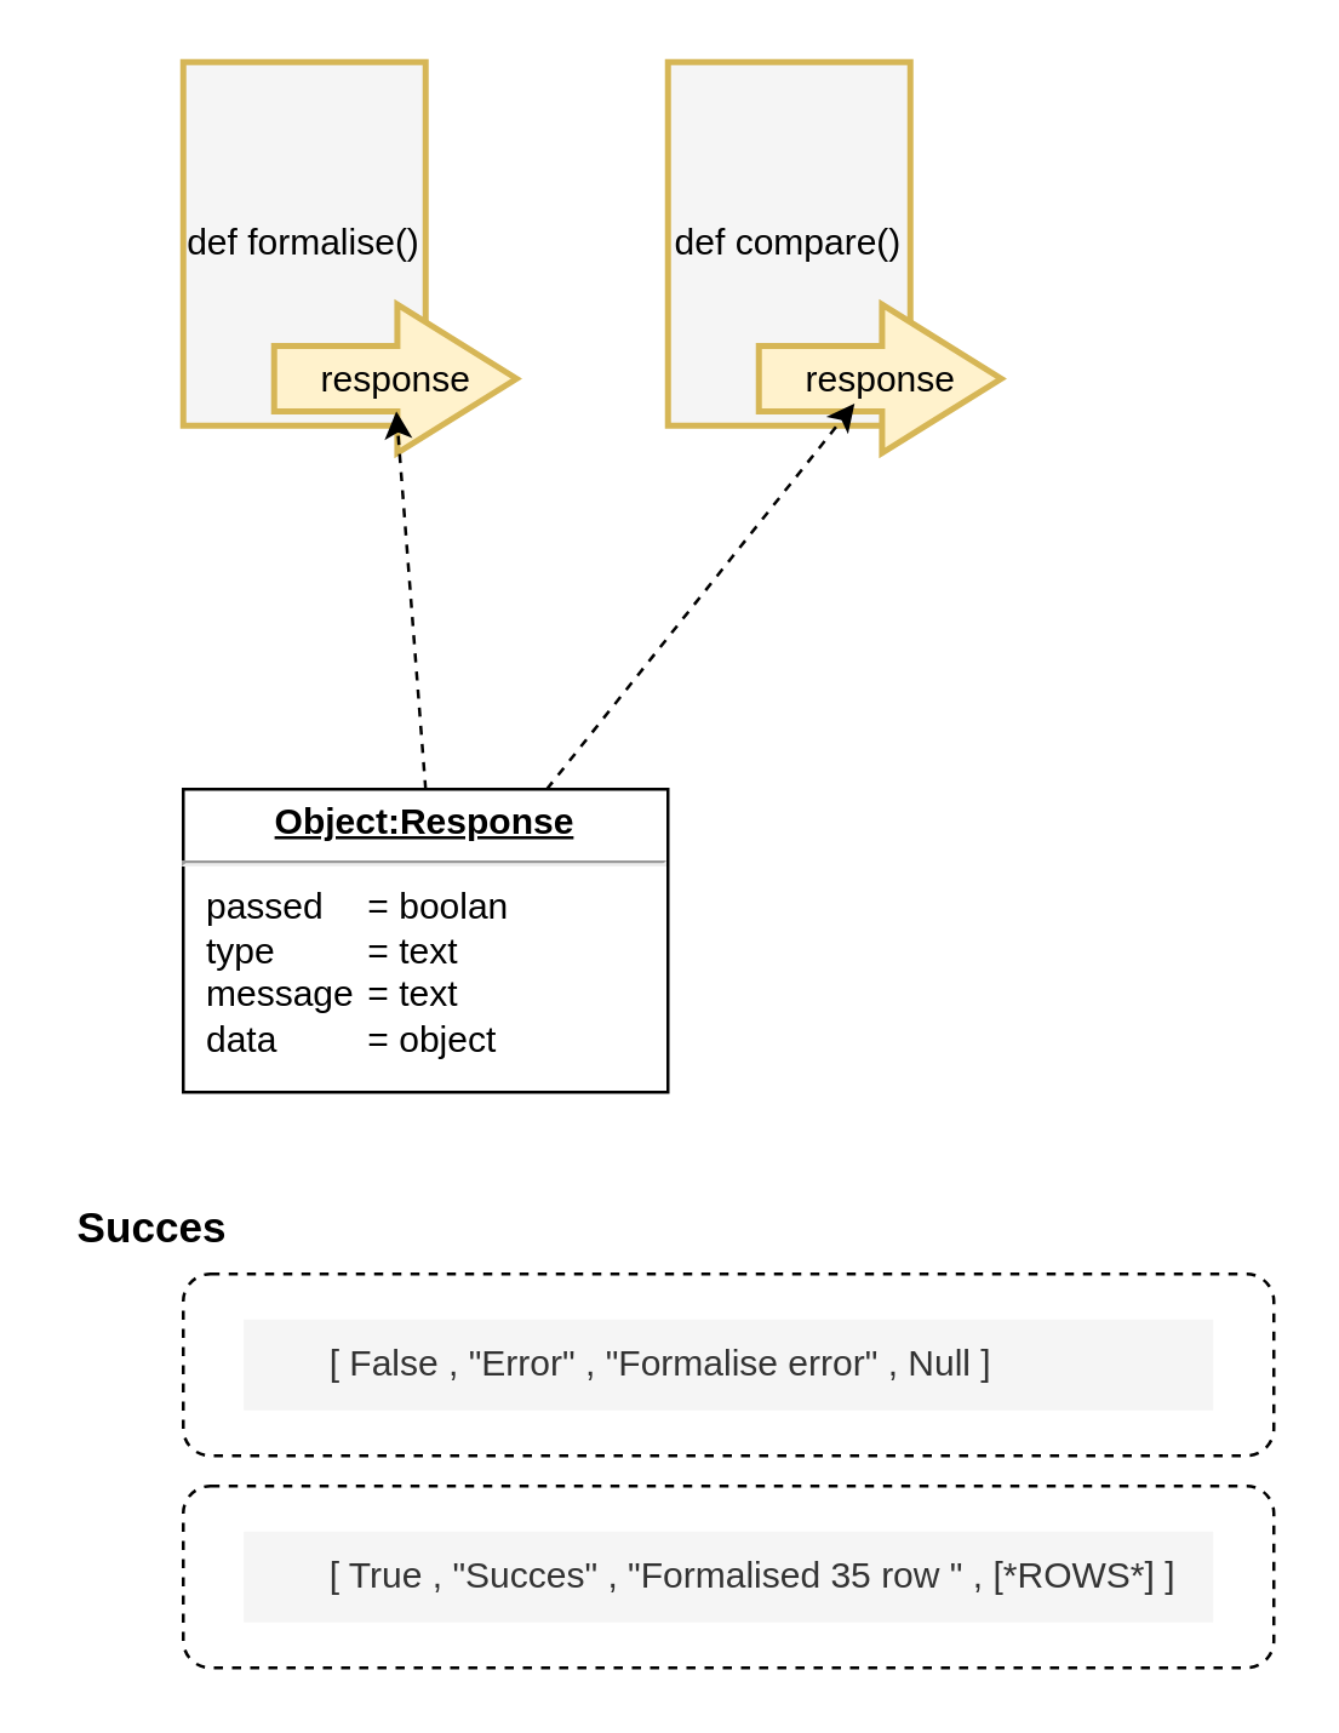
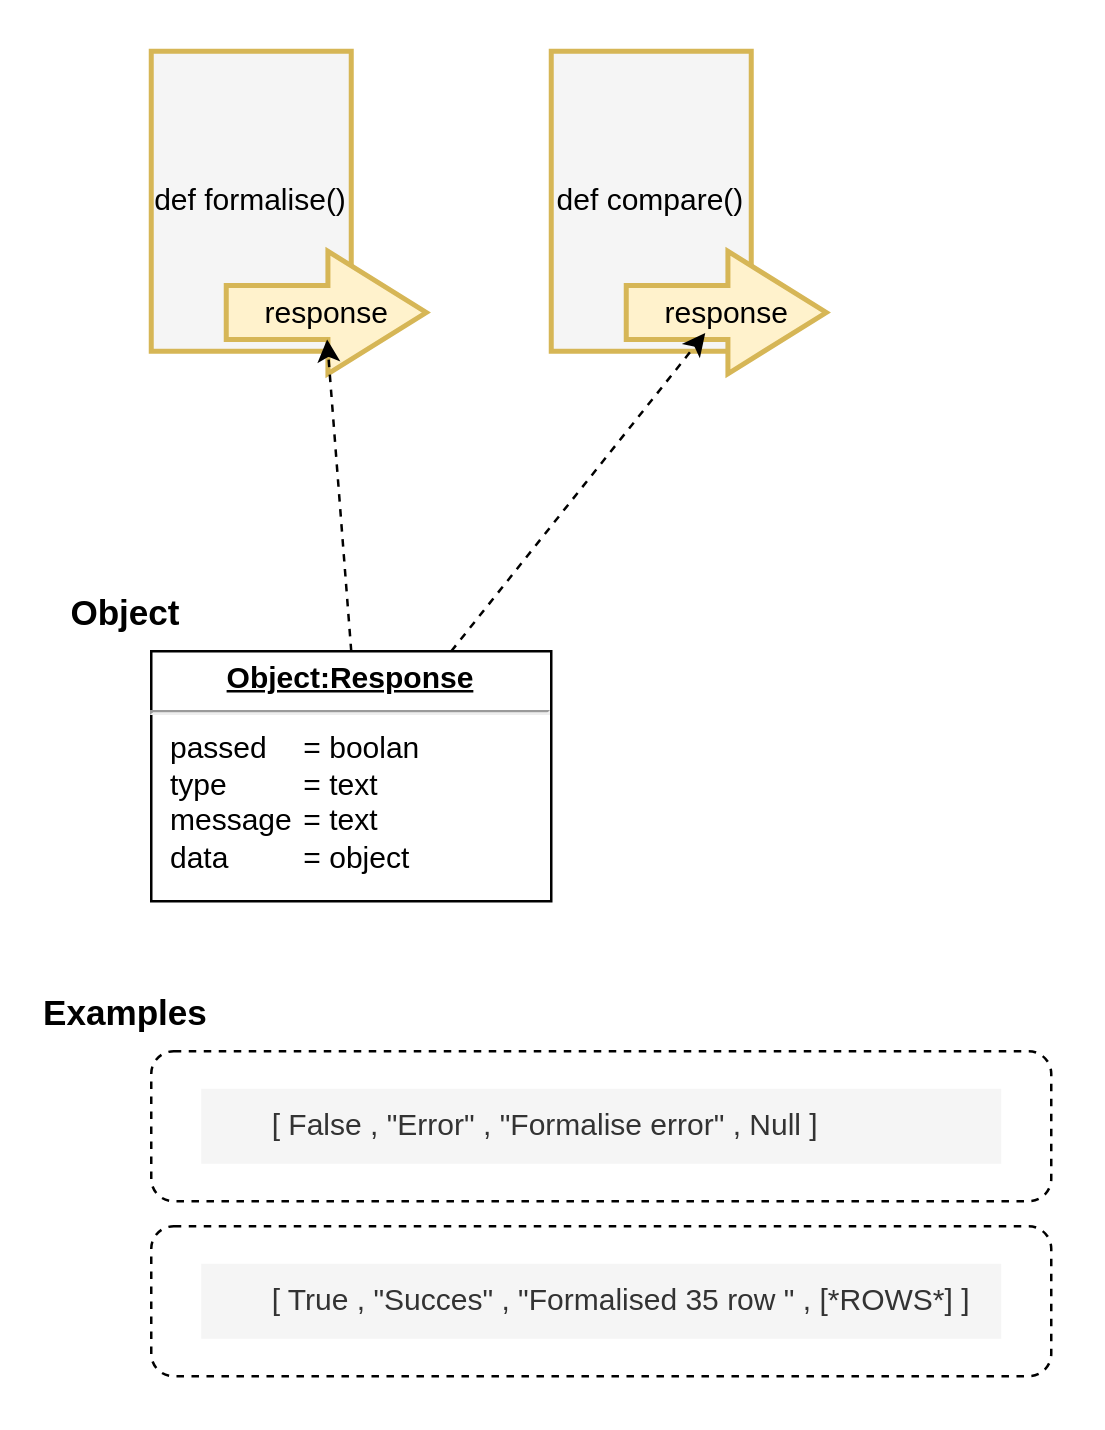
  <mxCell id="0" />
  <mxCell id="1" parent="0" />
  <mxCell id="2" value="def compare()" style="rounded=0;whiteSpace=wrap;html=1;fillColor=#f5f5f5;strokeColor=#d6b656;strokeWidth=2;" vertex="1" parent="1"><mxGeometry x="220" y="20" width="80" height="120" as="geometry" /></mxCell>
  <mxCell id="3" value="response" style="html=1;shadow=0;dashed=0;align=center;verticalAlign=middle;shape=mxgraph.arrows2.arrow;dy=0.56;dx=39.33;notch=0;fillColor=#fff2cc;strokeColor=#d6b656;strokeWidth=2;" vertex="1" parent="1"><mxGeometry x="250" y="100" width="80" height="49" as="geometry" /></mxCell>
  <mxCell id="4" value="def formalise()" style="rounded=0;whiteSpace=wrap;html=1;fillColor=#f5f5f5;strokeColor=#d6b656;strokeWidth=2;" vertex="1" parent="1"><mxGeometry y="20" width="80" height="120" as="geometry" x="60" /></mxCell>
  <mxCell id="5" value="response" style="html=1;shadow=0;dashed=0;align=center;verticalAlign=middle;shape=mxgraph.arrows2.arrow;dy=0.56;dx=39.33;notch=0;fillColor=#fff2cc;strokeColor=#d6b656;strokeWidth=2;" vertex="1" parent="1"><mxGeometry x="90" y="100" width="80" height="49" as="geometry" /></mxCell>
  <mxCell id="6" value="&lt;p style=&quot;margin:0px;margin-top:4px;text-align:center;text-decoration:underline;&quot;&gt;&lt;b&gt;Object:Response&lt;/b&gt;&lt;/p&gt;&lt;hr&gt;&lt;p style=&quot;margin:0px;margin-left:8px;&quot;&gt;passed&lt;span style=&quot;white-space: pre;&quot;&gt;&#09;&lt;/span&gt;= boolan&lt;/p&gt;&lt;p style=&quot;margin:0px;margin-left:8px;&quot;&gt;type&lt;span style=&quot;white-space: pre;&quot;&gt;&#09;&lt;/span&gt;&lt;span style=&quot;white-space: pre;&quot;&gt;&#09;&lt;/span&gt;= text&lt;br&gt;&lt;/p&gt;&lt;p style=&quot;margin:0px;margin-left:8px;&quot;&gt;message&lt;span style=&quot;white-space: pre;&quot;&gt;&#09;&lt;/span&gt;= text&lt;br&gt;data&lt;span style=&quot;white-space: pre;&quot;&gt;&#09;&lt;/span&gt;&lt;span style=&quot;white-space: pre;&quot;&gt;&#09;&lt;/span&gt;= object&lt;br&gt;&lt;/p&gt;" style="verticalAlign=top;align=left;overflow=fill;fontSize=12;fontFamily=Helvetica;html=1;whiteSpace=wrap;" vertex="1" parent="1"><mxGeometry y="260" width="160" height="100" as="geometry" x="60" /></mxCell>
  <mxCell id="7" style="rounded=0;orthogonalLoop=1;jettySize=auto;html=1;entryX=0.395;entryY=0.668;entryDx=0;entryDy=0;entryPerimeter=0;exitX=0.75;exitY=0;exitDx=0;exitDy=0;dashed=1;" edge="1" parent="1" source="6" target="3"><mxGeometry relative="1" as="geometry" /></mxCell>
  <mxCell id="8" style="rounded=0;orthogonalLoop=1;jettySize=auto;html=1;entryX=0;entryY=0;entryDx=40.335;entryDy=35.28;entryPerimeter=0;exitX=0.5;exitY=0;exitDx=0;exitDy=0;dashed=1;" edge="1" parent="1" source="6" target="5"><mxGeometry relative="1" as="geometry" /></mxCell>
  <mxCell id="9" value="" style="rounded=1;whiteSpace=wrap;html=1;align=left;dashed=1;" vertex="1" parent="1"><mxGeometry y="420" width="360" height="60" as="geometry" x="60" /></mxCell>
  <mxCell id="10" value="" style="rounded=1;whiteSpace=wrap;html=1;align=left;dashed=1;" vertex="1" parent="1"><mxGeometry y="490" width="360" height="60" as="geometry" x="60" /></mxCell>
- <mxCell id="11" value="&lt;h3&gt;Succes&lt;/h3&gt;" style="text;html=1;strokeColor=none;fillColor=none;align=center;verticalAlign=middle;whiteSpace=wrap;rounded=0;" vertex="1" parent="1"><mxGeometry x="20" y="390" width="60" height="30" as="geometry" /></mxCell>
+ <mxCell id="11" value="&lt;h3&gt;Examples&lt;/h3&gt;" style="text;html=1;strokeColor=none;fillColor=none;align=center;verticalAlign=middle;whiteSpace=wrap;rounded=0;" vertex="1" parent="1"><mxGeometry x="20" y="390" width="60" height="30" as="geometry" /></mxCell>
+ <mxCell id="12" value="&lt;h3&gt;Object&lt;/h3&gt;" style="text;html=1;strokeColor=none;fillColor=none;align=center;verticalAlign=middle;whiteSpace=wrap;rounded=0;" vertex="1" parent="1"><mxGeometry x="20" y="230" width="60" height="30" as="geometry" /></mxCell>
  <mxCell id="13" value="&lt;div align=&quot;left&quot;&gt;&lt;span style=&quot;white-space: pre;&quot;&gt;&#09;&lt;/span&gt;[ False , &quot;Error&quot; , &quot;Formalise error&quot; , Null ]&lt;/div&gt;" style="rounded=0;whiteSpace=wrap;html=1;strokeColor=none;fillColor=#f5f5f5;fontColor=#333333;align=left;" vertex="1" parent="1"><mxGeometry x="80" y="435" width="320" height="30" as="geometry" /></mxCell>
  <mxCell id="14" value="&lt;div align=&quot;left&quot;&gt;&lt;span style=&quot;white-space: pre;&quot;&gt;&#09;&lt;/span&gt;&lt;span style=&quot;&quot;&gt;&lt;/span&gt;[ True , &quot;Succes&quot; , &quot;Formalised 35 row &quot; , [*ROWS*] ]&lt;/div&gt;" style="rounded=0;whiteSpace=wrap;html=1;strokeColor=none;fillColor=#f5f5f5;fontColor=#333333;align=left;" vertex="1" parent="1"><mxGeometry x="80" y="505" width="320" height="30" as="geometry" /></mxCell>
